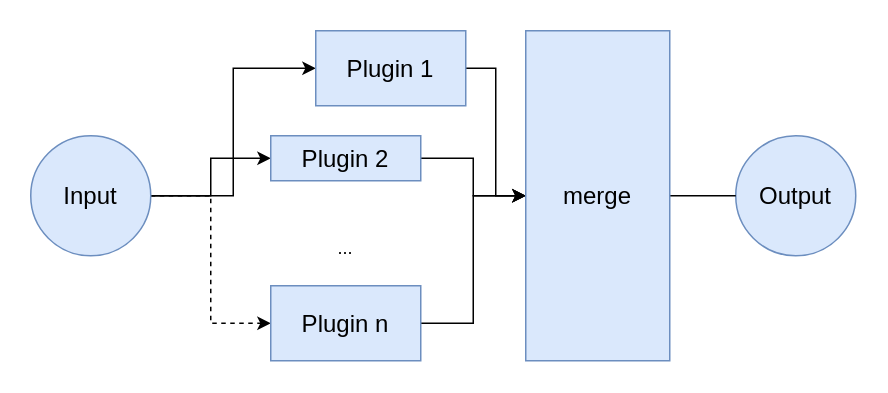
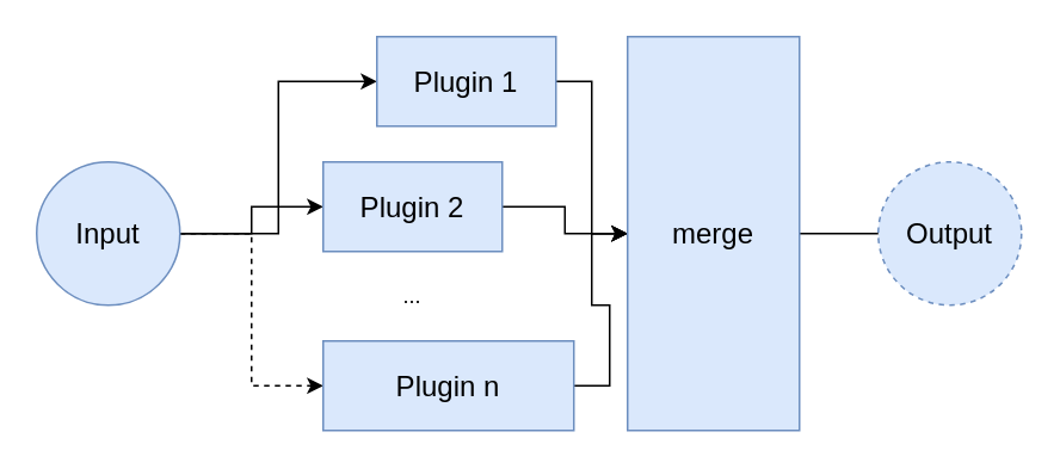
  <mxCell id="0" />
  <mxCell id="1" parent="0" />
  <mxCell id="2" style="edgeStyle=orthogonalEdgeStyle;rounded=0;orthogonalLoop=1;jettySize=auto;html=1;exitX=1;exitY=0.5;exitDx=0;exitDy=0;entryX=0;entryY=0.5;entryDx=0;entryDy=0;" parent="1" source="5" target="8" edge="1"><mxGeometry relative="1" as="geometry" /></mxCell>
  <mxCell id="3" style="edgeStyle=orthogonalEdgeStyle;rounded=0;orthogonalLoop=1;jettySize=auto;html=1;exitX=1;exitY=0.5;exitDx=0;exitDy=0;entryX=0;entryY=0.5;entryDx=0;entryDy=0;" edge="1" parent="1" source="5" target="10"><mxGeometry relative="1" as="geometry" /></mxCell>
  <mxCell id="4" style="edgeStyle=orthogonalEdgeStyle;rounded=0;orthogonalLoop=1;jettySize=auto;html=1;exitX=1;exitY=0.5;exitDx=0;exitDy=0;entryX=0;entryY=0.5;entryDx=0;entryDy=0;dashed=1;" edge="1" parent="1" source="5" target="12"><mxGeometry relative="1" as="geometry" /></mxCell>
  <mxCell id="5" value="Input" style="ellipse;whiteSpace=wrap;html=1;aspect=fixed;fontSize=16;fillColor=#dae8fc;strokeColor=#6c8ebf;" parent="1" vertex="1"><mxGeometry x="20" y="90" width="80" height="80" as="geometry" /></mxCell>
- <mxCell id="6" value="Output" style="ellipse;whiteSpace=wrap;html=1;aspect=fixed;fontSize=16;fillColor=#dae8fc;strokeColor=#6c8ebf;" parent="1" vertex="1"><mxGeometry x="490" y="90" width="80" height="80" as="geometry" /></mxCell>
+ <mxCell id="6" value="Output" style="ellipse;whiteSpace=wrap;html=1;aspect=fixed;fontSize=16;fillColor=#dae8fc;strokeColor=#6c8ebf;dashed=1;" parent="1" vertex="1"><mxGeometry x="490" y="90" width="80" height="80" as="geometry" /></mxCell>
  <mxCell id="7" style="edgeStyle=orthogonalEdgeStyle;rounded=0;orthogonalLoop=1;jettySize=auto;html=1;exitX=1;exitY=0.5;exitDx=0;exitDy=0;entryX=0;entryY=0.5;entryDx=0;entryDy=0;" edge="1" parent="1" source="8" target="15"><mxGeometry relative="1" as="geometry" /></mxCell>
  <mxCell id="8" value="Plugin 1" style="rounded=0;whiteSpace=wrap;html=1;fontSize=16;fillColor=#dae8fc;strokeColor=#6c8ebf;" parent="1" vertex="1"><mxGeometry x="210" y="20" width="100" height="50" as="geometry" /></mxCell>
  <mxCell id="9" style="edgeStyle=orthogonalEdgeStyle;rounded=0;orthogonalLoop=1;jettySize=auto;html=1;exitX=1;exitY=0.5;exitDx=0;exitDy=0;entryX=0;entryY=0.5;entryDx=0;entryDy=0;" edge="1" parent="1" source="10" target="15"><mxGeometry relative="1" as="geometry" /></mxCell>
- <mxCell id="10" value="Plugin 2" style="rounded=0;whiteSpace=wrap;html=1;fontSize=16;fillColor=#dae8fc;strokeColor=#6c8ebf;" vertex="1" parent="1"><mxGeometry x="180" y="90" width="100" height="30" as="geometry" /></mxCell>
+ <mxCell id="10" value="Plugin 2" style="rounded=0;whiteSpace=wrap;html=1;fontSize=16;fillColor=#dae8fc;strokeColor=#6c8ebf;" vertex="1" parent="1"><mxGeometry x="180" y="90" width="100" height="50" as="geometry" /></mxCell>
  <mxCell id="11" style="edgeStyle=orthogonalEdgeStyle;rounded=0;orthogonalLoop=1;jettySize=auto;html=1;exitX=1;exitY=0.5;exitDx=0;exitDy=0;entryX=0;entryY=0.5;entryDx=0;entryDy=0;" edge="1" parent="1" source="12" target="15"><mxGeometry relative="1" as="geometry" /></mxCell>
- <mxCell id="12" value="Plugin n" style="rounded=0;whiteSpace=wrap;html=1;fontSize=16;fillColor=#dae8fc;strokeColor=#6c8ebf;" vertex="1" parent="1"><mxGeometry x="180" y="190" width="100" height="50" as="geometry" /></mxCell>
+ <mxCell id="12" value="Plugin n" style="rounded=0;whiteSpace=wrap;html=1;fontSize=16;fillColor=#dae8fc;strokeColor=#6c8ebf;" vertex="1" parent="1"><mxGeometry x="180" y="190" width="140" height="50" as="geometry" /></mxCell>
  <mxCell id="13" value="..." style="text;html=1;strokeColor=none;fillColor=none;align=center;verticalAlign=middle;whiteSpace=wrap;rounded=0;" vertex="1" parent="1"><mxGeometry x="200" y="150" width="60" height="30" as="geometry" /></mxCell>
  <mxCell id="14" style="edgeStyle=orthogonalEdgeStyle;rounded=0;orthogonalLoop=1;jettySize=auto;html=1;exitX=1;exitY=0.5;exitDx=0;exitDy=0;entryX=0;entryY=0.5;entryDx=0;entryDy=0;endArrow=none;" edge="1" parent="1" source="15" target="6"><mxGeometry relative="1" as="geometry" /></mxCell>
  <mxCell id="15" value="merge" style="rounded=0;whiteSpace=wrap;html=1;fontSize=16;fillColor=#dae8fc;strokeColor=#6c8ebf;" vertex="1" parent="1"><mxGeometry x="350" y="20" width="96" height="220" as="geometry" /></mxCell>
